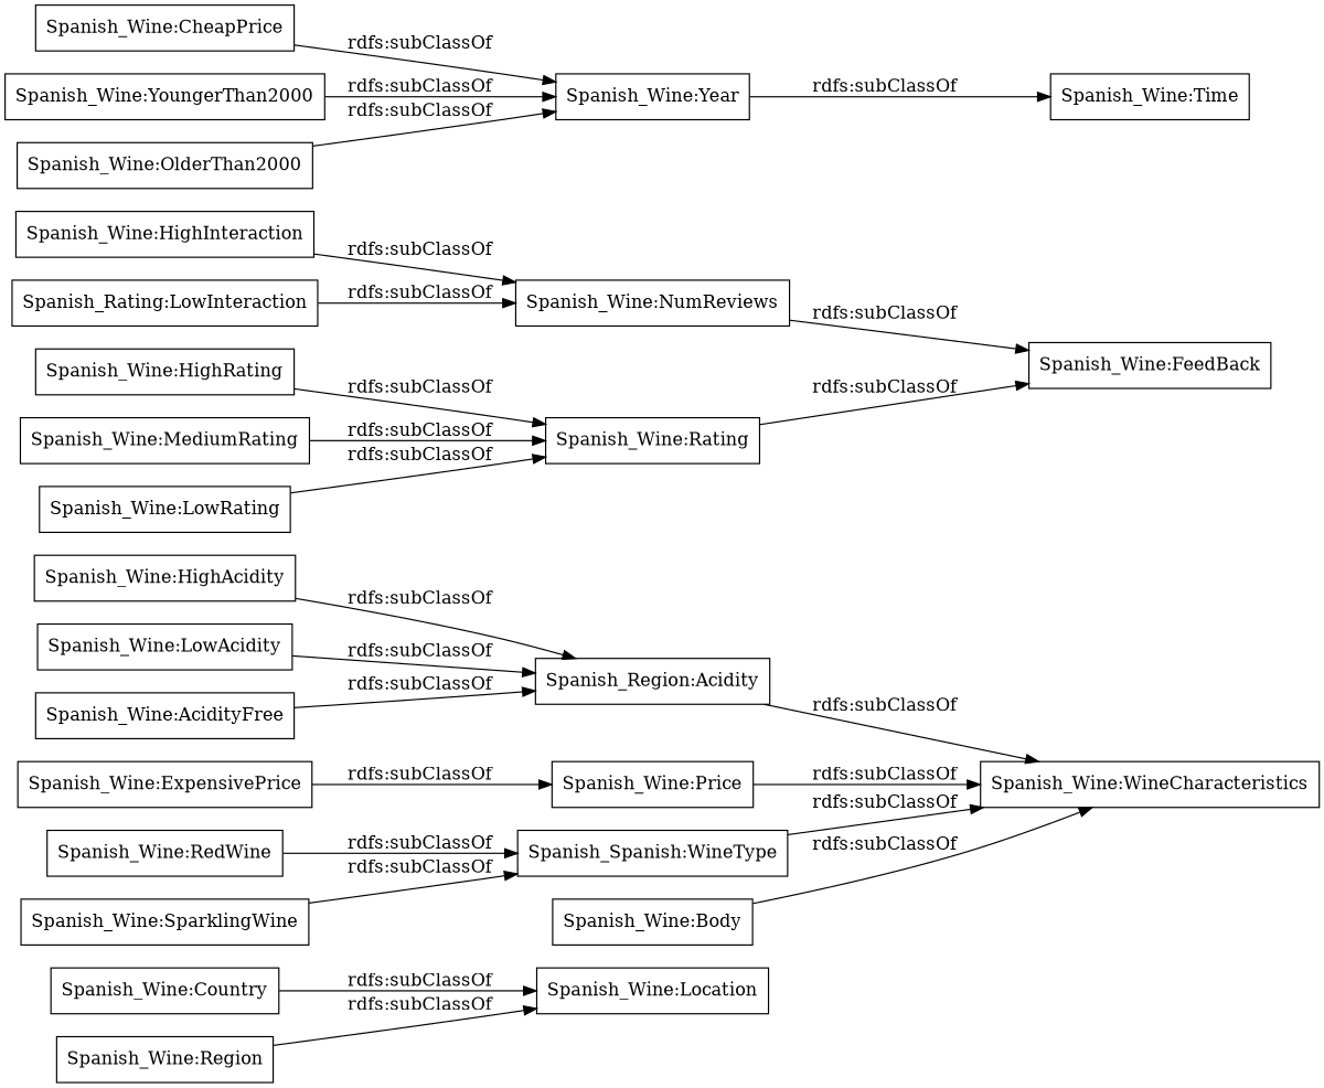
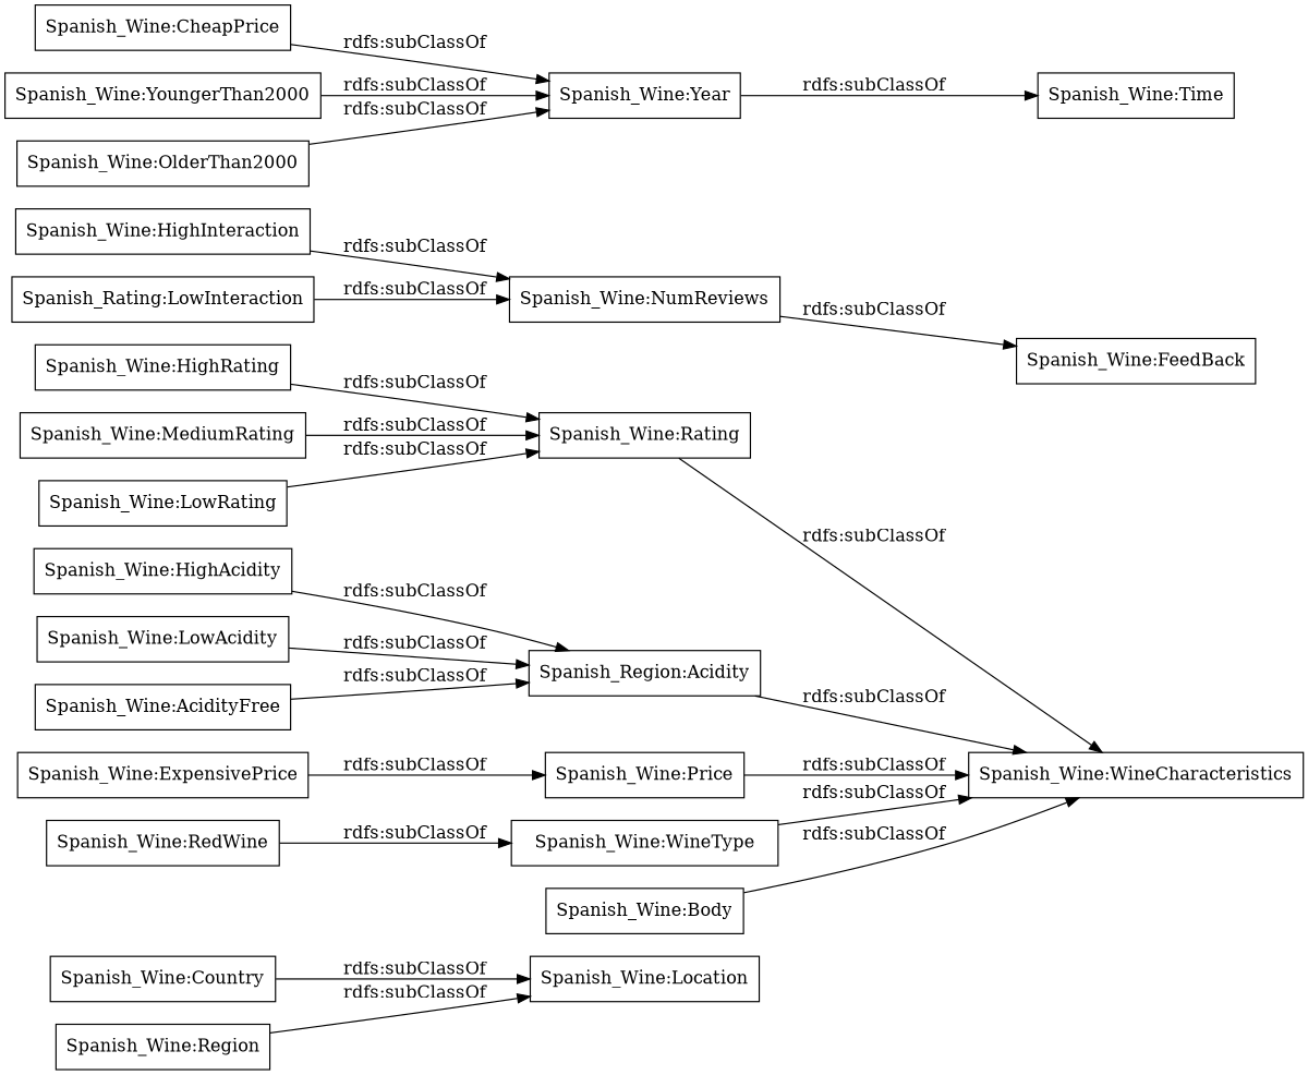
  digraph {
    rankdir=LR
    node [color=black shape=rectangle]
    "Spanish_Wine:Country"
    "Spanish_Wine:Location"
    "Spanish_Wine:Rating"
    "Spanish_Wine:FeedBack"
    n5 [label="Spanish_Rating:LowInteraction"]
    "Spanish_Wine:NumReviews"
    n7 [label="Spanish_Region:Acidity"]
    "Spanish_Wine:WineCharacteristics"
    "Spanish_Wine:CheapPrice"
    "Spanish_Wine:Year"
    "Spanish_Wine:Price"
    "Spanish_Wine:Region"
    "Spanish_Wine:LowRating"
-   "Spanish_Wine:WineType" [label="Spanish_Spanish:WineType"]
+   "Spanish_Wine:WineType"
    "Spanish_Wine:AcidityFree"
    "Spanish_Wine:Body"
    "Spanish_Wine:HighAcidity"
    "Spanish_Wine:Time"
    "Spanish_Wine:ExpensivePrice"
    "Spanish_Wine:YoungerThan2000"
    "Spanish_Wine:RedWine"
    "Spanish_Wine:HighRating"
    "Spanish_Wine:MediumRating"
    "Spanish_Wine:HighInteraction"
-   "Spanish_Wine:SparklingWine"
    "Spanish_Wine:LowAcidity"
    "Spanish_Wine:OlderThan2000"
    "Spanish_Wine:Country" -> "Spanish_Wine:Location" [label="rdfs:subClassOf"]
-   "Spanish_Wine:Rating" -> "Spanish_Wine:FeedBack" [label="rdfs:subClassOf"]
+   "Spanish_Wine:Rating" -> "Spanish_Wine:WineCharacteristics" [label="rdfs:subClassOf"]
    n5 -> "Spanish_Wine:NumReviews" [label="rdfs:subClassOf"]
    "Spanish_Wine:NumReviews" -> "Spanish_Wine:FeedBack" [label="rdfs:subClassOf"]
    n7 -> "Spanish_Wine:WineCharacteristics" [label="rdfs:subClassOf"]
    "Spanish_Wine:CheapPrice" -> "Spanish_Wine:Year" [label="rdfs:subClassOf"]
    "Spanish_Wine:Year" -> "Spanish_Wine:Time" [label="rdfs:subClassOf"]
    "Spanish_Wine:Price" -> "Spanish_Wine:WineCharacteristics" [label="rdfs:subClassOf"]
    "Spanish_Wine:Region" -> "Spanish_Wine:Location" [label="rdfs:subClassOf"]
    "Spanish_Wine:LowRating" -> "Spanish_Wine:Rating" [label="rdfs:subClassOf"]
    "Spanish_Wine:WineType" -> "Spanish_Wine:WineCharacteristics" [label="rdfs:subClassOf"]
    "Spanish_Wine:AcidityFree" -> n7 [label="rdfs:subClassOf"]
    "Spanish_Wine:Body" -> "Spanish_Wine:WineCharacteristics" [label="rdfs:subClassOf"]
    "Spanish_Wine:HighAcidity" -> n7 [label="rdfs:subClassOf"]
    "Spanish_Wine:ExpensivePrice" -> "Spanish_Wine:Price" [label="rdfs:subClassOf"]
    "Spanish_Wine:YoungerThan2000" -> "Spanish_Wine:Year" [label="rdfs:subClassOf"]
    "Spanish_Wine:RedWine" -> "Spanish_Wine:WineType" [label="rdfs:subClassOf"]
    "Spanish_Wine:HighRating" -> "Spanish_Wine:Rating" [label="rdfs:subClassOf"]
    "Spanish_Wine:MediumRating" -> "Spanish_Wine:Rating" [label="rdfs:subClassOf"]
    "Spanish_Wine:HighInteraction" -> "Spanish_Wine:NumReviews" [label="rdfs:subClassOf"]
-   "Spanish_Wine:SparklingWine" -> "Spanish_Wine:WineType" [label="rdfs:subClassOf"]
    "Spanish_Wine:LowAcidity" -> n7 [label="rdfs:subClassOf"]
    "Spanish_Wine:OlderThan2000" -> "Spanish_Wine:Year" [label="rdfs:subClassOf"]
  }
